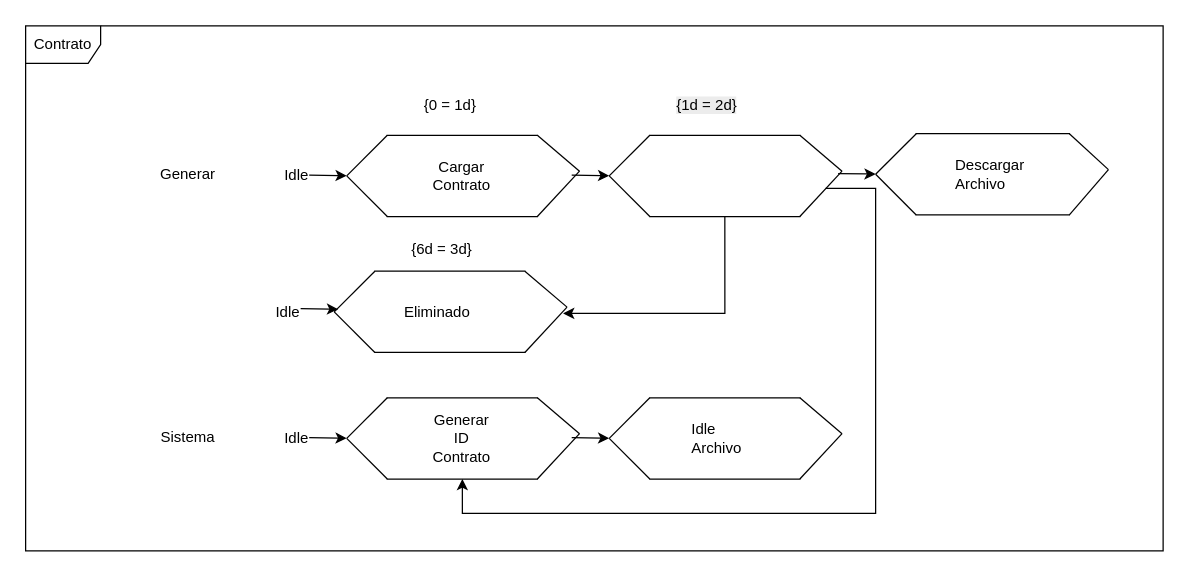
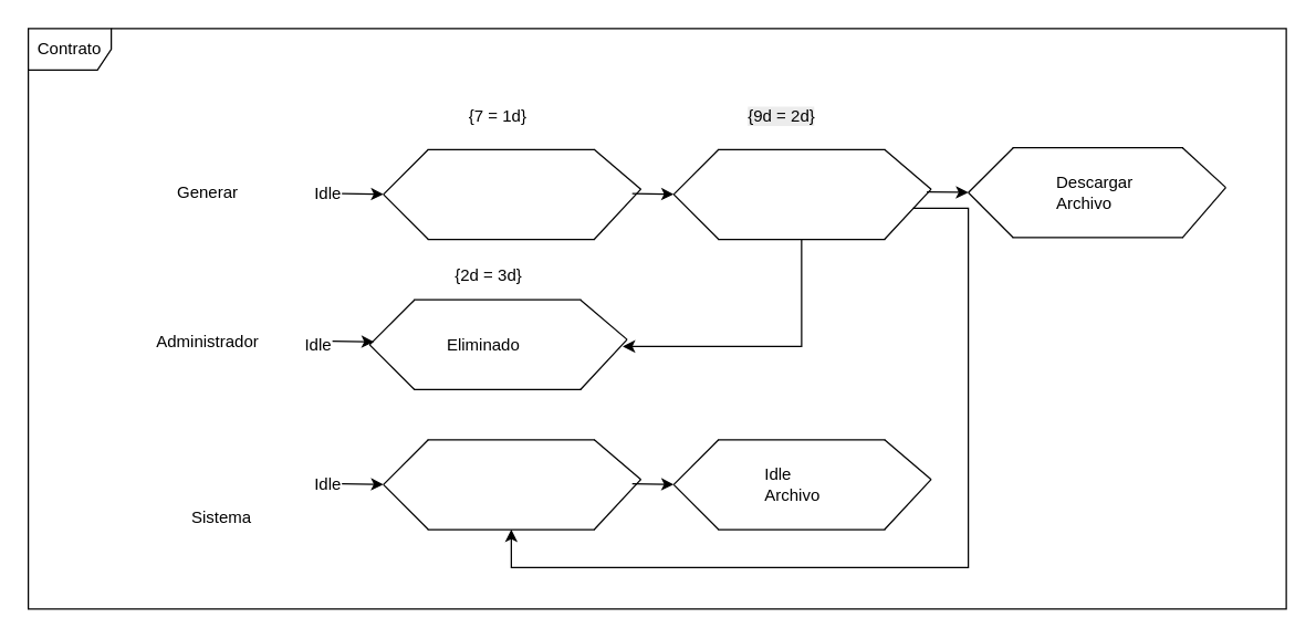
  <mxCell id="0" />
  <mxCell id="1" parent="0" />
  <mxCell id="2" value="" style="shape=partialRectangle;whiteSpace=wrap;html=1;top=0;bottom=0;fillColor=none;rotation=90;" vertex="1" parent="1"><mxGeometry x="336.87" y="80" width="65" height="120" as="geometry" /></mxCell>
  <mxCell id="3" value="" style="endArrow=none;html=1;rounded=0;exitX=1;exitY=0;exitDx=0;exitDy=0;" edge="1" parent="1" source="2"><mxGeometry width="50" height="50" relative="1" as="geometry"><mxPoint x="473.12" y="146.25" as="sourcePoint" /><mxPoint x="463.12" y="136.25" as="targetPoint" /></mxGeometry></mxCell>
  <mxCell id="4" value="" style="endArrow=none;html=1;rounded=0;exitX=0;exitY=0;exitDx=0;exitDy=0;" edge="1" parent="1" source="2"><mxGeometry width="50" height="50" relative="1" as="geometry"><mxPoint x="473.12" y="98.25" as="sourcePoint" /><mxPoint x="463.12" y="136.25" as="targetPoint" /></mxGeometry></mxCell>
  <mxCell id="5" value="" style="endArrow=none;html=1;rounded=0;entryX=1;entryY=1;entryDx=0;entryDy=0;" edge="1" parent="1" target="2"><mxGeometry width="50" height="50" relative="1" as="geometry"><mxPoint x="276.87" y="140" as="sourcePoint" /><mxPoint x="300.12" y="168.25" as="targetPoint" /></mxGeometry></mxCell>
  <mxCell id="6" value="" style="endArrow=none;html=1;rounded=0;entryX=0;entryY=1;entryDx=0;entryDy=0;" edge="1" parent="1" target="2"><mxGeometry width="50" height="50" relative="1" as="geometry"><mxPoint x="276.87" y="140" as="sourcePoint" /><mxPoint x="300.12" y="110" as="targetPoint" /></mxGeometry></mxCell>
  <mxCell id="7" style="edgeStyle=orthogonalEdgeStyle;rounded=0;orthogonalLoop=1;jettySize=auto;html=1;entryX=1;entryY=0.5;entryDx=0;entryDy=0;" edge="1" parent="1" target="39"><mxGeometry relative="1" as="geometry"><mxPoint x="660" y="150" as="sourcePoint" /><mxPoint x="369.37" y="392.5" as="targetPoint" /><Array as="points"><mxPoint x="700" y="150" /><mxPoint x="700" y="410" /><mxPoint x="369" y="410" /></Array></mxGeometry></mxCell>
  <mxCell id="8" value="" style="shape=partialRectangle;whiteSpace=wrap;html=1;top=0;bottom=0;fillColor=none;rotation=90;" vertex="1" parent="1"><mxGeometry x="546.87" y="80" width="65" height="120" as="geometry" /></mxCell>
  <mxCell id="9" value="" style="endArrow=none;html=1;rounded=0;exitX=1;exitY=0;exitDx=0;exitDy=0;" edge="1" parent="1" source="8"><mxGeometry width="50" height="50" relative="1" as="geometry"><mxPoint x="683.12" y="146.25" as="sourcePoint" /><mxPoint x="673.12" y="136.25" as="targetPoint" /></mxGeometry></mxCell>
  <mxCell id="10" value="" style="endArrow=none;html=1;rounded=0;exitX=0;exitY=0;exitDx=0;exitDy=0;" edge="1" parent="1" source="8"><mxGeometry width="50" height="50" relative="1" as="geometry"><mxPoint x="683.12" y="98.25" as="sourcePoint" /><mxPoint x="673.12" y="136.25" as="targetPoint" /></mxGeometry></mxCell>
  <mxCell id="11" value="" style="endArrow=none;html=1;rounded=0;entryX=1;entryY=1;entryDx=0;entryDy=0;" edge="1" parent="1" target="8"><mxGeometry width="50" height="50" relative="1" as="geometry"><mxPoint x="486.87" y="140" as="sourcePoint" /><mxPoint x="510.12" y="168.25" as="targetPoint" /></mxGeometry></mxCell>
  <mxCell id="12" value="" style="endArrow=none;html=1;rounded=0;entryX=0;entryY=1;entryDx=0;entryDy=0;" edge="1" parent="1" target="8"><mxGeometry width="50" height="50" relative="1" as="geometry"><mxPoint x="486.87" y="140" as="sourcePoint" /><mxPoint x="510.12" y="110" as="targetPoint" /></mxGeometry></mxCell>
  <mxCell id="13" value="&lt;font style=&quot;vertical-align: inherit;&quot;&gt;&lt;font style=&quot;vertical-align: inherit;&quot;&gt;Idle&lt;/font&gt;&lt;/font&gt;" style="text;html=1;align=center;verticalAlign=middle;whiteSpace=wrap;rounded=0;" vertex="1" parent="1"><mxGeometry x="206.87" y="125" width="60" height="30" as="geometry" /></mxCell>
  <mxCell id="14" style="edgeStyle=orthogonalEdgeStyle;rounded=0;orthogonalLoop=1;jettySize=auto;html=1;exitX=1;exitY=0.5;exitDx=0;exitDy=0;" edge="1" parent="1" source="8"><mxGeometry relative="1" as="geometry"><mxPoint x="450" y="250" as="targetPoint" /><Array as="points"><mxPoint x="579" y="250" /></Array></mxGeometry></mxCell>
  <mxCell id="15" value="" style="shape=partialRectangle;whiteSpace=wrap;html=1;top=0;bottom=0;fillColor=none;rotation=90;" vertex="1" parent="1"><mxGeometry x="761.25" y="77.5" width="65" height="122.5" as="geometry" /></mxCell>
  <mxCell id="16" value="" style="endArrow=none;html=1;rounded=0;exitX=1;exitY=0;exitDx=0;exitDy=0;" edge="1" parent="1" source="15"><mxGeometry width="50" height="50" relative="1" as="geometry"><mxPoint x="896.25" y="145" as="sourcePoint" /><mxPoint x="886.25" y="135" as="targetPoint" /></mxGeometry></mxCell>
  <mxCell id="17" value="" style="endArrow=none;html=1;rounded=0;exitX=0;exitY=0;exitDx=0;exitDy=0;" edge="1" parent="1" source="15"><mxGeometry width="50" height="50" relative="1" as="geometry"><mxPoint x="896.25" y="97" as="sourcePoint" /><mxPoint x="886.25" y="135" as="targetPoint" /></mxGeometry></mxCell>
  <mxCell id="18" value="" style="endArrow=none;html=1;rounded=0;entryX=1;entryY=1;entryDx=0;entryDy=0;" edge="1" parent="1" target="15"><mxGeometry width="50" height="50" relative="1" as="geometry"><mxPoint x="700" y="138.75" as="sourcePoint" /><mxPoint x="723.25" y="167" as="targetPoint" /></mxGeometry></mxCell>
  <mxCell id="19" value="" style="endArrow=none;html=1;rounded=0;entryX=0;entryY=1;entryDx=0;entryDy=0;" edge="1" parent="1" target="15"><mxGeometry width="50" height="50" relative="1" as="geometry"><mxPoint x="700" y="138.75" as="sourcePoint" /><mxPoint x="723.25" y="108.75" as="targetPoint" /></mxGeometry></mxCell>
  <mxCell id="20" value="&lt;font style=&quot;vertical-align: inherit;&quot;&gt;&lt;font style=&quot;vertical-align: inherit;&quot;&gt;Idle&lt;/font&gt;&lt;/font&gt;" style="text;html=1;align=center;verticalAlign=middle;whiteSpace=wrap;rounded=0;" vertex="1" parent="1"><mxGeometry x="200" y="233.76" width="60" height="30" as="geometry" /></mxCell>
  <mxCell id="21" value="" style="endArrow=classic;html=1;rounded=0;" edge="1" parent="1"><mxGeometry width="50" height="50" relative="1" as="geometry"><mxPoint x="456.87" y="139.41" as="sourcePoint" /><mxPoint x="486.87" y="139.82" as="targetPoint" /></mxGeometry></mxCell>
  <mxCell id="22" value="" style="endArrow=classic;html=1;rounded=0;" edge="1" parent="1"><mxGeometry width="50" height="50" relative="1" as="geometry"><mxPoint x="670" y="138.16" as="sourcePoint" /><mxPoint x="700" y="138.57" as="targetPoint" /></mxGeometry></mxCell>
  <mxCell id="23" value="" style="endArrow=classic;html=1;rounded=0;" edge="1" parent="1"><mxGeometry width="50" height="50" relative="1" as="geometry"><mxPoint x="246.87" y="139.41" as="sourcePoint" /><mxPoint x="276.87" y="139.82" as="targetPoint" /></mxGeometry></mxCell>
  <mxCell id="24" value="&lt;font style=&quot;vertical-align: inherit;&quot;&gt;&lt;font style=&quot;vertical-align: inherit;&quot;&gt;Contrato&lt;/font&gt;&lt;/font&gt;" style="shape=umlFrame;whiteSpace=wrap;html=1;pointerEvents=0;" vertex="1" parent="1"><mxGeometry x="20" y="20" width="910" height="420" as="geometry" /></mxCell>
- <mxCell id="25" value="&lt;span style=&quot;text-align: left;&quot;&gt;&lt;font style=&quot;vertical-align: inherit;&quot;&gt;&lt;font style=&quot;vertical-align: inherit;&quot;&gt;Cargar Contrato&lt;/font&gt;&lt;/font&gt;&lt;/span&gt;" style="text;html=1;align=center;verticalAlign=middle;whiteSpace=wrap;rounded=0;" vertex="1" parent="1"><mxGeometry x="339.37" y="125" width="60" height="30" as="geometry" /></mxCell>
  <mxCell id="26" value="&lt;div style=&quot;text-align: left;&quot;&gt;&lt;span style=&quot;background-color: transparent; color: light-dark(rgb(0, 0, 0), rgb(255, 255, 255));&quot;&gt;Descargar Archivo&lt;/span&gt;&lt;/div&gt;" style="text;html=1;align=center;verticalAlign=middle;whiteSpace=wrap;rounded=0;" vertex="1" parent="1"><mxGeometry x="762.5" y="123.75" width="60" height="30" as="geometry" /></mxCell>
- <mxCell id="27" value="{6d = 3d}" style="text;whiteSpace=wrap;" vertex="1" parent="1"><mxGeometry x="326.88" y="185.01" width="80" height="40" as="geometry" /></mxCell>
- <mxCell id="28" value="{0 = 1d}" style="text;whiteSpace=wrap;" vertex="1" parent="1"><mxGeometry x="336.87" y="70" width="80" height="40" as="geometry" /></mxCell>
- <mxCell id="29" value="&lt;span style=&quot;color: rgb(0, 0, 0); font-family: Helvetica; font-size: 12px; font-style: normal; font-variant-ligatures: normal; font-variant-caps: normal; font-weight: 400; letter-spacing: normal; orphans: 2; text-align: left; text-indent: 0px; text-transform: none; widows: 2; word-spacing: 0px; -webkit-text-stroke-width: 0px; white-space: normal; background-color: rgb(236, 236, 236); text-decoration-thickness: initial; text-decoration-style: initial; text-decoration-color: initial; float: none; display: inline !important;&quot;&gt;&lt;font style=&quot;vertical-align: inherit;&quot;&gt;&lt;font style=&quot;vertical-align: inherit;&quot;&gt;{1d = 2d}&lt;/font&gt;&lt;/font&gt;&lt;/span&gt;" style="text;whiteSpace=wrap;html=1;" vertex="1" parent="1"><mxGeometry x="539.37" y="70" width="80" height="40" as="geometry" /></mxCell>
+ <mxCell id="27" value="{2d = 3d}" style="text;whiteSpace=wrap;" vertex="1" parent="1"><mxGeometry x="326.88" y="185.01" width="80" height="40" as="geometry" /></mxCell>
+ <mxCell id="28" value="{7 = 1d}" style="text;whiteSpace=wrap;" vertex="1" parent="1"><mxGeometry x="336.87" y="70" width="80" height="40" as="geometry" /></mxCell>
+ <mxCell id="29" value="&lt;span style=&quot;color: rgb(0, 0, 0); font-family: Helvetica; font-size: 12px; font-style: normal; font-variant-ligatures: normal; font-variant-caps: normal; font-weight: 400; letter-spacing: normal; orphans: 2; text-align: left; text-indent: 0px; text-transform: none; widows: 2; word-spacing: 0px; -webkit-text-stroke-width: 0px; white-space: normal; background-color: rgb(236, 236, 236); text-decoration-thickness: initial; text-decoration-style: initial; text-decoration-color: initial; float: none; display: inline !important;&quot;&gt;&lt;font style=&quot;vertical-align: inherit;&quot;&gt;&lt;font style=&quot;vertical-align: inherit;&quot;&gt;{9d = 2d}&lt;/font&gt;&lt;/font&gt;&lt;/span&gt;" style="text;whiteSpace=wrap;html=1;" vertex="1" parent="1"><mxGeometry x="539.37" y="70" width="80" height="40" as="geometry" /></mxCell>
  <mxCell id="30" value="&lt;font style=&quot;vertical-align: inherit;&quot;&gt;&lt;font style=&quot;vertical-align: inherit;&quot;&gt;Generar&lt;/font&gt;&lt;/font&gt;" style="text;html=1;align=center;verticalAlign=middle;whiteSpace=wrap;rounded=0;" vertex="1" parent="1"><mxGeometry x="120" y="123.75" width="60" height="30" as="geometry" /></mxCell>
  <mxCell id="31" value="" style="shape=partialRectangle;whiteSpace=wrap;html=1;top=0;bottom=0;fillColor=none;rotation=90;" vertex="1" parent="1"><mxGeometry x="326.88" y="188.76" width="65" height="120" as="geometry" /></mxCell>
  <mxCell id="32" value="" style="endArrow=none;html=1;rounded=0;exitX=1;exitY=0;exitDx=0;exitDy=0;" edge="1" parent="1" source="31"><mxGeometry width="50" height="50" relative="1" as="geometry"><mxPoint x="463.13" y="255.01" as="sourcePoint" /><mxPoint x="453.13" y="245.01" as="targetPoint" /></mxGeometry></mxCell>
  <mxCell id="33" value="" style="endArrow=none;html=1;rounded=0;exitX=0;exitY=0;exitDx=0;exitDy=0;" edge="1" parent="1" source="31"><mxGeometry width="50" height="50" relative="1" as="geometry"><mxPoint x="463.13" y="207.01" as="sourcePoint" /><mxPoint x="453.13" y="245.01" as="targetPoint" /></mxGeometry></mxCell>
  <mxCell id="34" value="" style="endArrow=none;html=1;rounded=0;entryX=1;entryY=1;entryDx=0;entryDy=0;" edge="1" parent="1" target="31"><mxGeometry width="50" height="50" relative="1" as="geometry"><mxPoint x="266.88" y="248.76" as="sourcePoint" /><mxPoint x="290.13" y="277.01" as="targetPoint" /></mxGeometry></mxCell>
  <mxCell id="35" value="" style="endArrow=none;html=1;rounded=0;entryX=0;entryY=1;entryDx=0;entryDy=0;" edge="1" parent="1" target="31"><mxGeometry width="50" height="50" relative="1" as="geometry"><mxPoint x="266.88" y="248.76" as="sourcePoint" /><mxPoint x="290.13" y="218.76" as="targetPoint" /></mxGeometry></mxCell>
  <mxCell id="36" value="&lt;div style=&quot;text-align: left;&quot;&gt;&lt;span style=&quot;background-color: transparent; color: light-dark(rgb(0, 0, 0), rgb(255, 255, 255));&quot;&gt;&lt;font style=&quot;vertical-align: inherit;&quot;&gt;&lt;font style=&quot;vertical-align: inherit;&quot;&gt;&lt;font style=&quot;vertical-align: inherit;&quot;&gt;&lt;font style=&quot;vertical-align: inherit;&quot;&gt;Eliminado&lt;/font&gt;&lt;/font&gt;&lt;/font&gt;&lt;/font&gt;&lt;/span&gt;&lt;/div&gt;" style="text;html=1;align=center;verticalAlign=middle;whiteSpace=wrap;rounded=0;" vertex="1" parent="1"><mxGeometry x="306.88" y="233.76" width="85" height="30" as="geometry" /></mxCell>
  <mxCell id="37" value="" style="endArrow=classic;html=1;rounded=0;" edge="1" parent="1"><mxGeometry width="50" height="50" relative="1" as="geometry"><mxPoint x="240" y="246.29" as="sourcePoint" /><mxPoint x="270" y="246.7" as="targetPoint" /></mxGeometry></mxCell>
+ <mxCell id="38" value="&lt;font style=&quot;vertical-align: inherit;&quot;&gt;&lt;font style=&quot;vertical-align: inherit;&quot;&gt;Administrador&lt;/font&gt;&lt;/font&gt;" style="text;html=1;align=center;verticalAlign=middle;whiteSpace=wrap;rounded=0;" vertex="1" parent="1"><mxGeometry x="100" y="231.88" width="100" height="30" as="geometry" /></mxCell>
  <mxCell id="39" value="" style="shape=partialRectangle;whiteSpace=wrap;html=1;top=0;bottom=0;fillColor=none;rotation=90;" vertex="1" parent="1"><mxGeometry x="336.87" y="290" width="65" height="120" as="geometry" /></mxCell>
  <mxCell id="40" value="" style="endArrow=none;html=1;rounded=0;exitX=1;exitY=0;exitDx=0;exitDy=0;" edge="1" parent="1" source="39"><mxGeometry width="50" height="50" relative="1" as="geometry"><mxPoint x="473.12" y="356.25" as="sourcePoint" /><mxPoint x="463.12" y="346.25" as="targetPoint" /></mxGeometry></mxCell>
  <mxCell id="41" value="" style="endArrow=none;html=1;rounded=0;exitX=0;exitY=0;exitDx=0;exitDy=0;" edge="1" parent="1" source="39"><mxGeometry width="50" height="50" relative="1" as="geometry"><mxPoint x="473.12" y="308.25" as="sourcePoint" /><mxPoint x="463.12" y="346.25" as="targetPoint" /></mxGeometry></mxCell>
  <mxCell id="42" value="" style="endArrow=none;html=1;rounded=0;entryX=1;entryY=1;entryDx=0;entryDy=0;" edge="1" parent="1" target="39"><mxGeometry width="50" height="50" relative="1" as="geometry"><mxPoint x="276.87" y="350" as="sourcePoint" /><mxPoint x="300.12" y="378.25" as="targetPoint" /></mxGeometry></mxCell>
  <mxCell id="43" value="" style="endArrow=none;html=1;rounded=0;entryX=0;entryY=1;entryDx=0;entryDy=0;" edge="1" parent="1" target="39"><mxGeometry width="50" height="50" relative="1" as="geometry"><mxPoint x="276.87" y="350" as="sourcePoint" /><mxPoint x="300.12" y="320" as="targetPoint" /></mxGeometry></mxCell>
  <mxCell id="44" value="" style="shape=partialRectangle;whiteSpace=wrap;html=1;top=0;bottom=0;fillColor=none;rotation=90;" vertex="1" parent="1"><mxGeometry x="546.87" y="290" width="65" height="120" as="geometry" /></mxCell>
  <mxCell id="45" value="" style="endArrow=none;html=1;rounded=0;exitX=1;exitY=0;exitDx=0;exitDy=0;" edge="1" parent="1" source="44"><mxGeometry width="50" height="50" relative="1" as="geometry"><mxPoint x="683.12" y="356.25" as="sourcePoint" /><mxPoint x="673.12" y="346.25" as="targetPoint" /></mxGeometry></mxCell>
  <mxCell id="46" value="" style="endArrow=none;html=1;rounded=0;exitX=0;exitY=0;exitDx=0;exitDy=0;" edge="1" parent="1" source="44"><mxGeometry width="50" height="50" relative="1" as="geometry"><mxPoint x="683.12" y="308.25" as="sourcePoint" /><mxPoint x="673.12" y="346.25" as="targetPoint" /></mxGeometry></mxCell>
  <mxCell id="47" value="" style="endArrow=none;html=1;rounded=0;entryX=1;entryY=1;entryDx=0;entryDy=0;" edge="1" parent="1" target="44"><mxGeometry width="50" height="50" relative="1" as="geometry"><mxPoint x="486.87" y="350" as="sourcePoint" /><mxPoint x="510.12" y="378.25" as="targetPoint" /></mxGeometry></mxCell>
  <mxCell id="48" value="" style="endArrow=none;html=1;rounded=0;entryX=0;entryY=1;entryDx=0;entryDy=0;" edge="1" parent="1" target="44"><mxGeometry width="50" height="50" relative="1" as="geometry"><mxPoint x="486.87" y="350" as="sourcePoint" /><mxPoint x="510.12" y="320" as="targetPoint" /></mxGeometry></mxCell>
  <mxCell id="49" value="&lt;font style=&quot;vertical-align: inherit;&quot;&gt;&lt;font style=&quot;vertical-align: inherit;&quot;&gt;Idle&lt;/font&gt;&lt;/font&gt;" style="text;html=1;align=center;verticalAlign=middle;whiteSpace=wrap;rounded=0;" vertex="1" parent="1"><mxGeometry x="206.87" y="335" width="60" height="30" as="geometry" /></mxCell>
  <mxCell id="50" value="" style="endArrow=classic;html=1;rounded=0;" edge="1" parent="1"><mxGeometry width="50" height="50" relative="1" as="geometry"><mxPoint x="456.87" y="349.41" as="sourcePoint" /><mxPoint x="486.87" y="349.82" as="targetPoint" /></mxGeometry></mxCell>
  <mxCell id="51" value="" style="endArrow=classic;html=1;rounded=0;" edge="1" parent="1"><mxGeometry width="50" height="50" relative="1" as="geometry"><mxPoint x="246.87" y="349.41" as="sourcePoint" /><mxPoint x="276.87" y="349.82" as="targetPoint" /></mxGeometry></mxCell>
- <mxCell id="52" value="&lt;span style=&quot;text-align: left;&quot;&gt;&lt;font style=&quot;vertical-align: inherit;&quot;&gt;&lt;font style=&quot;vertical-align: inherit;&quot;&gt;Generar ID Contrato&lt;/font&gt;&lt;/font&gt;&lt;/span&gt;" style="text;html=1;align=center;verticalAlign=middle;whiteSpace=wrap;rounded=0;" vertex="1" parent="1"><mxGeometry x="339.37" y="335" width="60" height="30" as="geometry" /></mxCell>
  <mxCell id="53" value="&lt;div style=&quot;text-align: left;&quot;&gt;Idle Archivo&lt;/div&gt;" style="text;html=1;align=center;verticalAlign=middle;whiteSpace=wrap;rounded=0;" vertex="1" parent="1"><mxGeometry x="551.87" y="335" width="58.13" height="30" as="geometry" /></mxCell>
- <mxCell id="54" value="&lt;font style=&quot;vertical-align: inherit;&quot;&gt;&lt;font style=&quot;vertical-align: inherit;&quot;&gt;Sistema&lt;/font&gt;&lt;/font&gt;" style="text;html=1;align=center;verticalAlign=middle;whiteSpace=wrap;rounded=0;" vertex="1" parent="1"><mxGeometry x="120" y="333.75" width="60" height="30" as="geometry" /></mxCell>
+ <mxCell id="54" value="&lt;font style=&quot;vertical-align: inherit;&quot;&gt;&lt;font style=&quot;vertical-align: inherit;&quot;&gt;Sistema&lt;/font&gt;&lt;/font&gt;" style="text;html=1;align=center;verticalAlign=middle;whiteSpace=wrap;rounded=0;" vertex="1" parent="1"><mxGeometry x="130" y="358.75" width="60" height="30" as="geometry" /></mxCell>
